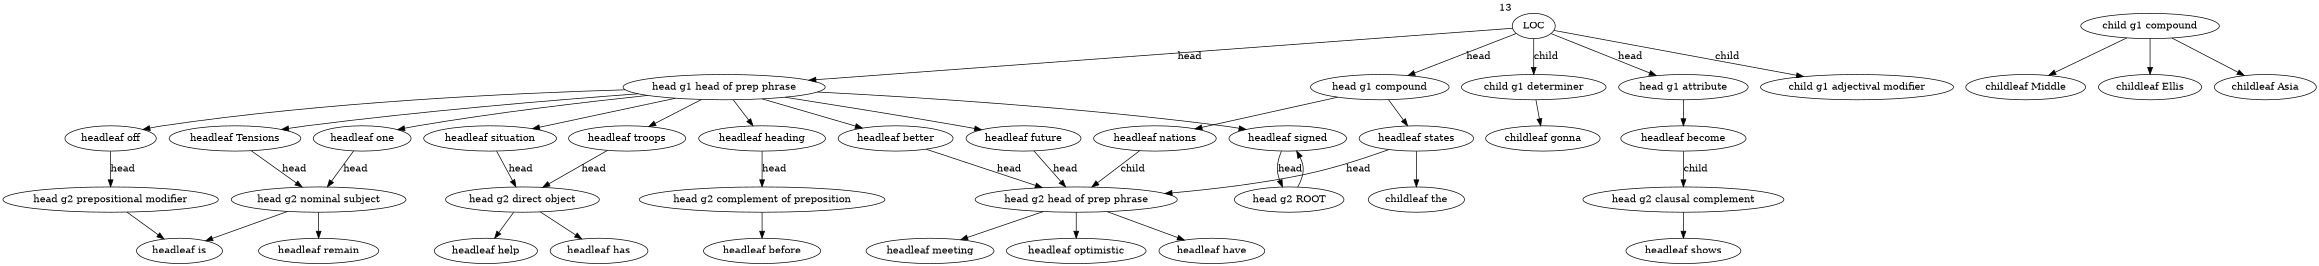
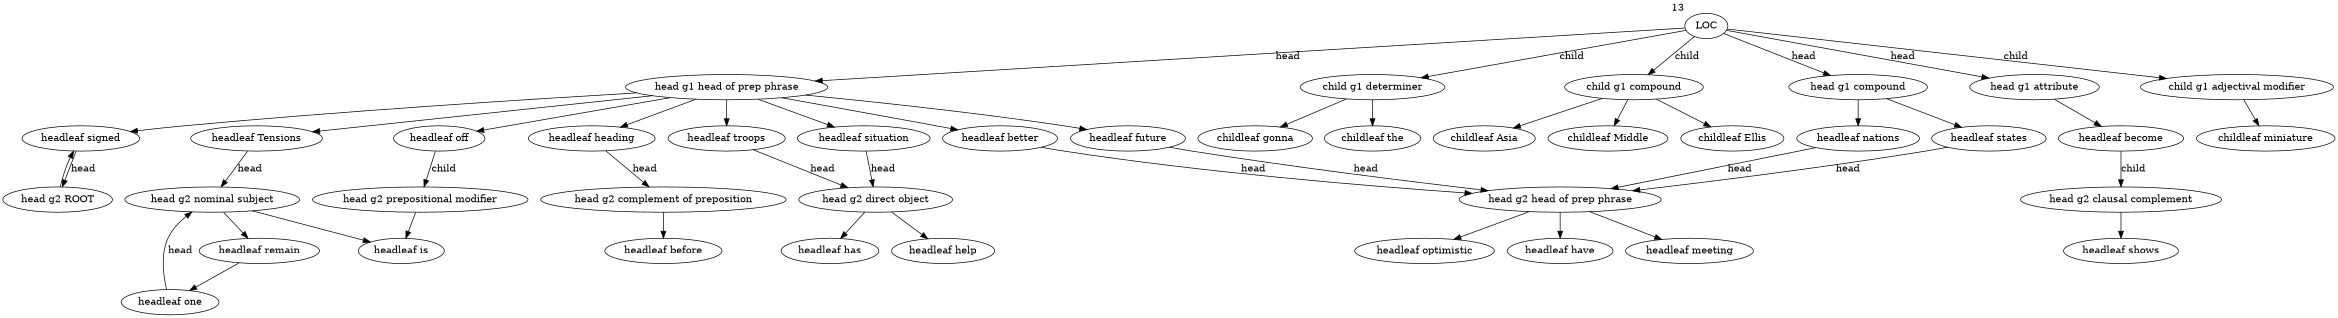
  strict digraph {
    node [weight=1]
    LOC [weight=13 xlabel=13]
    "head g1 head of prep phrase" [weight=10]
    "child g1 determiner" [weight=8]
    "child g1 compound" [weight=6]
    "head g1 compound" [weight=2]
    "head g1 attribute"
    "child g1 adjectival modifier"
    "headleaf situation"
    "headleaf signed" [weight=2]
    "headleaf Tensions"
    "headleaf off"
    "headleaf one"
    "headleaf better"
    "headleaf troops"
    "headleaf heading"
    "headleaf future"
    "childleaf the" [weight=7]
    "childleaf gonna"
    "childleaf Middle" [weight=4]
    "childleaf Ellis"
    "childleaf Asia"
    "headleaf states"
    "headleaf nations"
    "headleaf become"
+   "childleaf miniature"
    "head g2 direct object" [weight=2]
    "head g2 ROOT" [weight=2]
    "head g2 nominal subject" [weight=2]
    "head g2 prepositional modifier"
    "head g2 head of prep phrase" [weight=4]
    "head g2 complement of preposition"
    "headleaf help"
    "headleaf has"
    "headleaf remain"
    "headleaf is" [weight=2]
    "headleaf have"
    "headleaf meeting"
    "headleaf optimistic"
    "head g2 clausal complement"
    "headleaf shows"
    "headleaf before"
    LOC -> "head g1 head of prep phrase" [label=head]
    LOC -> "child g1 determiner" [label=child]
+   LOC -> "child g1 compound" [label=child]
    LOC -> "head g1 compound" [label=head]
    LOC -> "head g1 attribute" [label=head]
    LOC -> "child g1 adjectival modifier" [label=child]
    "head g1 head of prep phrase" -> "headleaf situation"
    "head g1 head of prep phrase" -> "headleaf signed"
    "head g1 head of prep phrase" -> "headleaf Tensions"
    "head g1 head of prep phrase" -> "headleaf off"
-   "head g1 head of prep phrase" -> "headleaf one"
+   "headleaf remain" -> "headleaf one"
    "head g1 head of prep phrase" -> "headleaf better"
    "head g1 head of prep phrase" -> "headleaf troops"
    "head g1 head of prep phrase" -> "headleaf heading"
    "head g1 head of prep phrase" -> "headleaf future"
-   "headleaf states" -> "childleaf the"
+   "child g1 determiner" -> "childleaf the"
    "child g1 determiner" -> "childleaf gonna"
    "child g1 compound" -> "childleaf Middle"
    "child g1 compound" -> "childleaf Ellis"
    "child g1 compound" -> "childleaf Asia"
    "head g1 compound" -> "headleaf states"
    "head g1 compound" -> "headleaf nations"
    "head g1 attribute" -> "headleaf become"
+   "child g1 adjectival modifier" -> "childleaf miniature"
    "headleaf situation" -> "head g2 direct object" [label=head]
    "headleaf signed" -> "head g2 ROOT" [label=head]
    "headleaf Tensions" -> "head g2 nominal subject" [label=head]
-   "headleaf off" -> "head g2 prepositional modifier" [label=head]
+   "headleaf off" -> "head g2 prepositional modifier" [label=child]
    "headleaf one" -> "head g2 nominal subject" [label=head]
    "headleaf better" -> "head g2 head of prep phrase" [label=head]
    "headleaf troops" -> "head g2 direct object" [label=head]
    "headleaf heading" -> "head g2 complement of preposition" [label=head]
    "headleaf future" -> "head g2 head of prep phrase" [label=head]
    "headleaf states" -> "head g2 head of prep phrase" [label=head]
-   "headleaf nations" -> "head g2 head of prep phrase" [label=child]
+   "headleaf nations" -> "head g2 head of prep phrase" [label=head]
    "headleaf become" -> "head g2 clausal complement" [label=child]
    "head g2 direct object" -> "headleaf help"
    "head g2 direct object" -> "headleaf has"
    "head g2 ROOT" -> "headleaf signed"
    "head g2 nominal subject" -> "headleaf remain"
    "head g2 nominal subject" -> "headleaf is"
    "head g2 prepositional modifier" -> "headleaf is"
    "head g2 head of prep phrase" -> "headleaf have"
    "head g2 head of prep phrase" -> "headleaf meeting"
    "head g2 head of prep phrase" -> "headleaf optimistic"
    "head g2 complement of preposition" -> "headleaf before"
    "head g2 clausal complement" -> "headleaf shows"
  }
